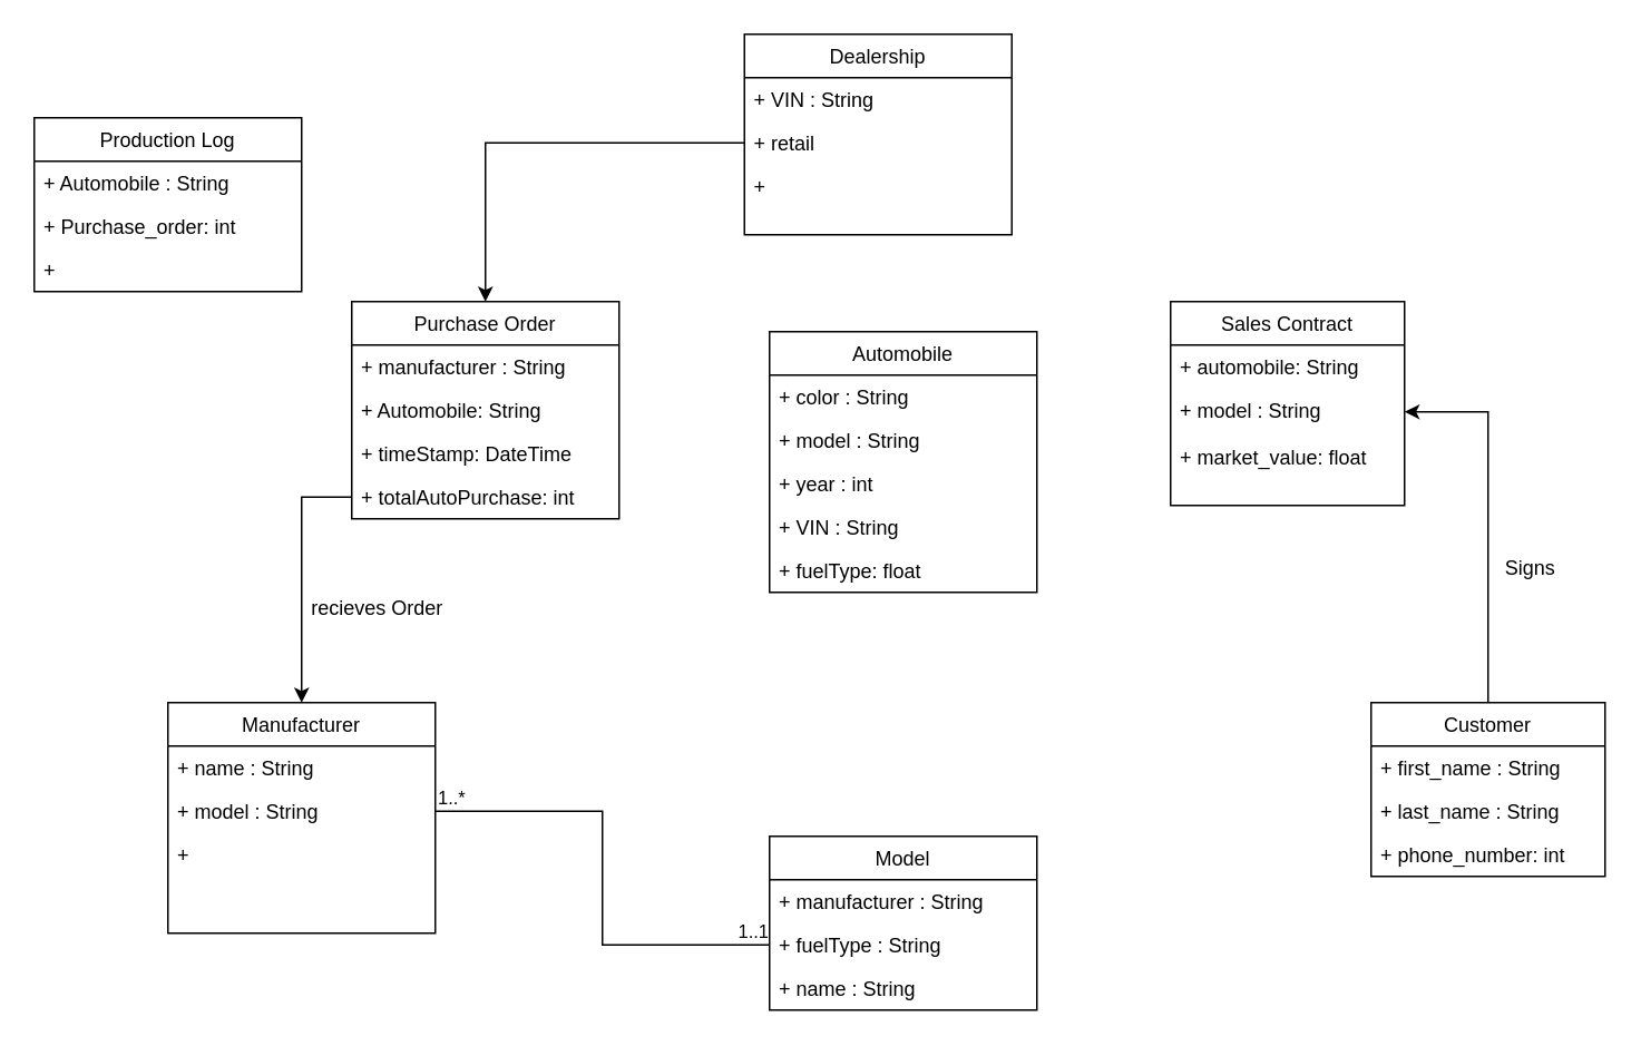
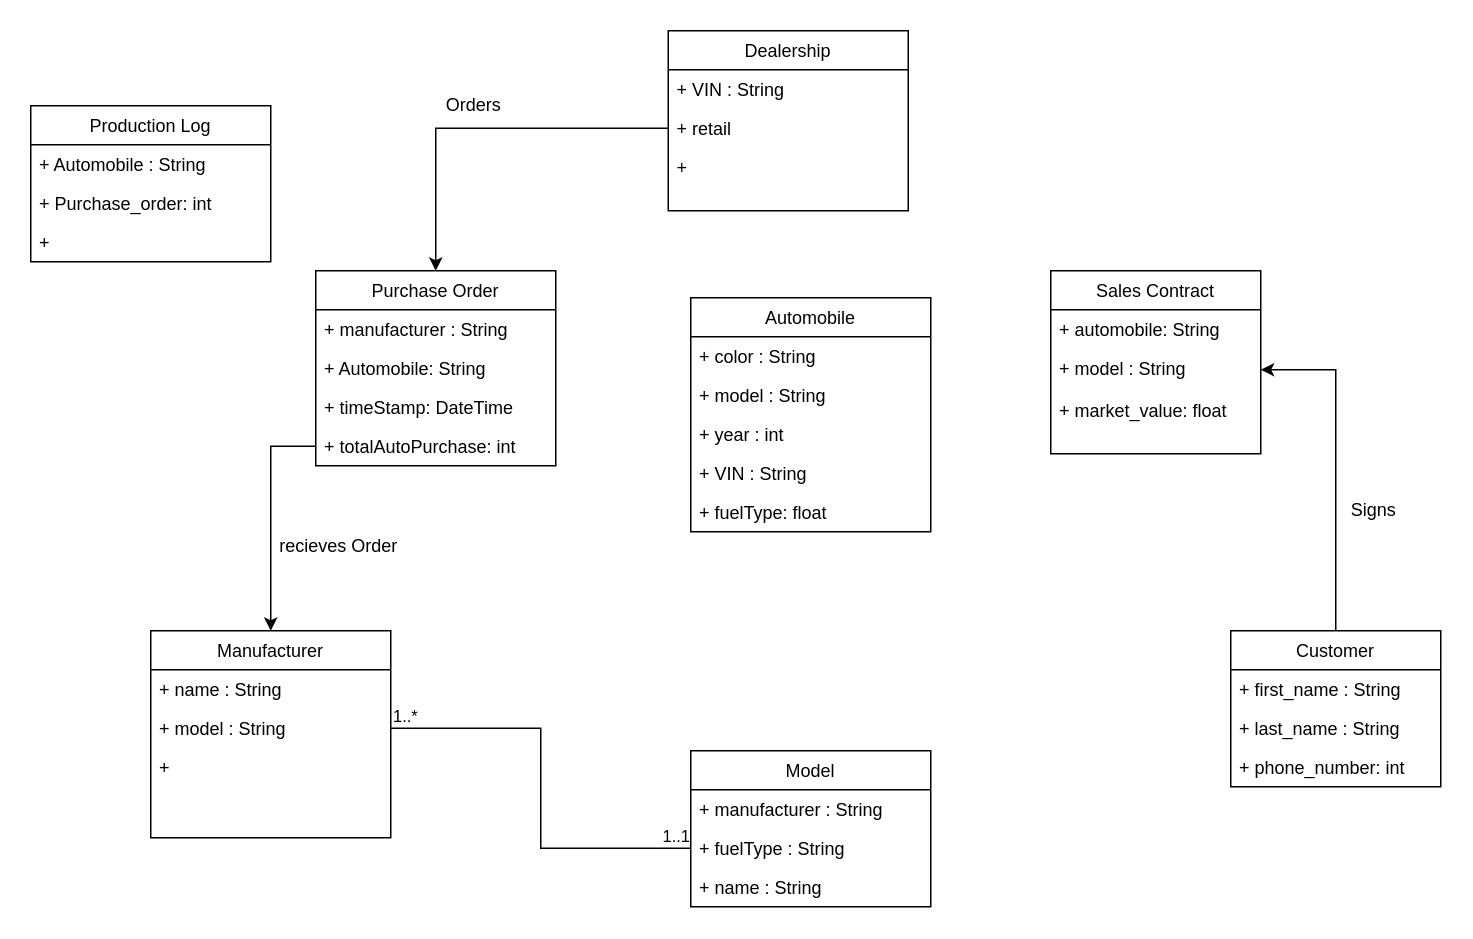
  <mxCell id="0" />
  <mxCell id="1" parent="0" />
  <mxCell id="2" value="Manufacturer" style="swimlane;fontStyle=0;align=center;verticalAlign=top;childLayout=stackLayout;horizontal=1;startSize=26;horizontalStack=0;resizeParent=1;resizeLast=0;collapsible=1;marginBottom=0;rounded=0;shadow=0;strokeWidth=1;" parent="1" vertex="1"><mxGeometry x="100" y="420" width="160" height="138" as="geometry"><mxRectangle x="230" y="140" width="160" height="26" as="alternateBounds" /></mxGeometry></mxCell>
  <mxCell id="3" value="+ name : String " style="text;align=left;verticalAlign=top;spacingLeft=4;spacingRight=4;overflow=hidden;rotatable=0;points=[[0,0.5],[1,0.5]];portConstraint=eastwest;" parent="2" vertex="1"><mxGeometry y="26" width="160" height="26" as="geometry" /></mxCell>
  <mxCell id="4" value="+ model : String" style="text;align=left;verticalAlign=top;spacingLeft=4;spacingRight=4;overflow=hidden;rotatable=0;points=[[0,0.5],[1,0.5]];portConstraint=eastwest;rounded=0;shadow=0;html=0;" parent="2" vertex="1"><mxGeometry y="52" width="160" height="26" as="geometry" /></mxCell>
  <mxCell id="5" value="+ " style="text;align=left;verticalAlign=top;spacingLeft=4;spacingRight=4;overflow=hidden;rotatable=0;points=[[0,0.5],[1,0.5]];portConstraint=eastwest;rounded=0;shadow=0;html=0;" parent="2" vertex="1"><mxGeometry y="78" width="160" height="26" as="geometry" /></mxCell>
  <mxCell id="6" value="Purchase Order" style="swimlane;fontStyle=0;align=center;verticalAlign=top;childLayout=stackLayout;horizontal=1;startSize=26;horizontalStack=0;resizeParent=1;resizeLast=0;collapsible=1;marginBottom=0;rounded=0;shadow=0;strokeWidth=1;" parent="1" vertex="1"><mxGeometry x="210" y="180" width="160" height="130" as="geometry"><mxRectangle x="130" y="380" width="160" height="26" as="alternateBounds" /></mxGeometry></mxCell>
  <mxCell id="7" value="+ manufacturer : String" style="text;align=left;verticalAlign=top;spacingLeft=4;spacingRight=4;overflow=hidden;rotatable=0;points=[[0,0.5],[1,0.5]];portConstraint=eastwest;" parent="6" vertex="1"><mxGeometry y="26" width="160" height="26" as="geometry" /></mxCell>
  <mxCell id="8" value="+ Automobile: String" style="text;align=left;verticalAlign=top;spacingLeft=4;spacingRight=4;overflow=hidden;rotatable=0;points=[[0,0.5],[1,0.5]];portConstraint=eastwest;rounded=0;shadow=0;html=0;" parent="6" vertex="1"><mxGeometry y="52" width="160" height="26" as="geometry" /></mxCell>
  <mxCell id="9" value="+ timeStamp: DateTime" style="text;align=left;verticalAlign=top;spacingLeft=4;spacingRight=4;overflow=hidden;rotatable=0;points=[[0,0.5],[1,0.5]];portConstraint=eastwest;rounded=0;shadow=0;html=0;" vertex="1" parent="6"><mxGeometry y="78" width="160" height="26" as="geometry" /></mxCell>
  <mxCell id="10" value="+ totalAutoPurchase: int" style="text;align=left;verticalAlign=top;spacingLeft=4;spacingRight=4;overflow=hidden;rotatable=0;points=[[0,0.5],[1,0.5]];portConstraint=eastwest;rounded=0;shadow=0;html=0;" vertex="1" parent="6"><mxGeometry y="104" width="160" height="26" as="geometry" /></mxCell>
  <mxCell id="11" value="Automobile" style="swimlane;fontStyle=0;align=center;verticalAlign=top;childLayout=stackLayout;horizontal=1;startSize=26;horizontalStack=0;resizeParent=1;resizeLast=0;collapsible=1;marginBottom=0;rounded=0;shadow=0;strokeWidth=1;" parent="1" vertex="1"><mxGeometry x="460" y="198" width="160" height="156" as="geometry"><mxRectangle x="340" y="380" width="170" height="26" as="alternateBounds" /></mxGeometry></mxCell>
  <mxCell id="12" value="+ color : String" style="text;strokeColor=none;fillColor=none;align=left;verticalAlign=top;spacingLeft=4;spacingRight=4;overflow=hidden;rotatable=0;points=[[0,0.5],[1,0.5]];portConstraint=eastwest;" vertex="1" parent="11"><mxGeometry y="26" width="160" height="26" as="geometry" /></mxCell>
  <mxCell id="13" value="+ model : String" style="text;align=left;verticalAlign=top;spacingLeft=4;spacingRight=4;overflow=hidden;rotatable=0;points=[[0,0.5],[1,0.5]];portConstraint=eastwest;rounded=0;shadow=0;html=0;" vertex="1" parent="11"><mxGeometry y="52" width="160" height="26" as="geometry" /></mxCell>
  <mxCell id="14" value="+ year : int" style="text;strokeColor=none;fillColor=none;align=left;verticalAlign=top;spacingLeft=4;spacingRight=4;overflow=hidden;rotatable=0;points=[[0,0.5],[1,0.5]];portConstraint=eastwest;" vertex="1" parent="11"><mxGeometry y="78" width="160" height="26" as="geometry" /></mxCell>
  <mxCell id="15" value="+ VIN : String" style="text;strokeColor=none;fillColor=none;align=left;verticalAlign=top;spacingLeft=4;spacingRight=4;overflow=hidden;rotatable=0;points=[[0,0.5],[1,0.5]];portConstraint=eastwest;" vertex="1" parent="11"><mxGeometry y="104" width="160" height="26" as="geometry" /></mxCell>
  <mxCell id="16" value="+ fuelType: float" style="text;strokeColor=none;fillColor=none;align=left;verticalAlign=top;spacingLeft=4;spacingRight=4;overflow=hidden;rotatable=0;points=[[0,0.5],[1,0.5]];portConstraint=eastwest;" vertex="1" parent="11"><mxGeometry y="130" width="160" height="26" as="geometry" /></mxCell>
  <mxCell id="17" value="Dealership" style="swimlane;fontStyle=0;align=center;verticalAlign=top;childLayout=stackLayout;horizontal=1;startSize=26;horizontalStack=0;resizeParent=1;resizeLast=0;collapsible=1;marginBottom=0;rounded=0;shadow=0;strokeWidth=1;" parent="1" vertex="1"><mxGeometry x="445" y="20" width="160" height="120" as="geometry"><mxRectangle x="550" y="140" width="160" height="26" as="alternateBounds" /></mxGeometry></mxCell>
  <mxCell id="18" value="+ VIN : String&#10;" style="text;align=left;verticalAlign=top;spacingLeft=4;spacingRight=4;overflow=hidden;rotatable=0;points=[[0,0.5],[1,0.5]];portConstraint=eastwest;rounded=0;shadow=0;html=0;" parent="17" vertex="1"><mxGeometry y="26" width="160" height="26" as="geometry" /></mxCell>
  <mxCell id="19" value="+ retail" style="text;align=left;verticalAlign=top;spacingLeft=4;spacingRight=4;overflow=hidden;rotatable=0;points=[[0,0.5],[1,0.5]];portConstraint=eastwest;rounded=0;shadow=0;html=0;" parent="17" vertex="1"><mxGeometry y="52" width="160" height="26" as="geometry" /></mxCell>
  <mxCell id="20" value="+" style="text;align=left;verticalAlign=top;spacingLeft=4;spacingRight=4;overflow=hidden;rotatable=0;points=[[0,0.5],[1,0.5]];portConstraint=eastwest;rounded=0;shadow=0;html=0;" parent="17" vertex="1"><mxGeometry y="78" width="160" height="26" as="geometry" /></mxCell>
  <mxCell id="21" style="edgeStyle=none;rounded=0;orthogonalLoop=1;jettySize=auto;html=1;exitX=0.5;exitY=0;exitDx=0;exitDy=0;entryX=1;entryY=0.5;entryDx=0;entryDy=0;" edge="1" parent="1" source="22" target="36"><mxGeometry relative="1" as="geometry"><Array as="points"><mxPoint x="890" y="246" /></Array></mxGeometry></mxCell>
  <mxCell id="22" value="Customer" style="swimlane;fontStyle=0;childLayout=stackLayout;horizontal=1;startSize=26;fillColor=none;horizontalStack=0;resizeParent=1;resizeParentMax=0;resizeLast=0;collapsible=1;marginBottom=0;" vertex="1" parent="1"><mxGeometry x="820" y="420" width="140" height="104" as="geometry" /></mxCell>
  <mxCell id="23" value="+ first_name : String" style="text;strokeColor=none;fillColor=none;align=left;verticalAlign=top;spacingLeft=4;spacingRight=4;overflow=hidden;rotatable=0;points=[[0,0.5],[1,0.5]];portConstraint=eastwest;" vertex="1" parent="22"><mxGeometry y="26" width="140" height="26" as="geometry" /></mxCell>
  <mxCell id="24" value="+ last_name : String" style="text;strokeColor=none;fillColor=none;align=left;verticalAlign=top;spacingLeft=4;spacingRight=4;overflow=hidden;rotatable=0;points=[[0,0.5],[1,0.5]];portConstraint=eastwest;" vertex="1" parent="22"><mxGeometry y="52" width="140" height="26" as="geometry" /></mxCell>
  <mxCell id="25" value="+ phone_number: int" style="text;strokeColor=none;fillColor=none;align=left;verticalAlign=top;spacingLeft=4;spacingRight=4;overflow=hidden;rotatable=0;points=[[0,0.5],[1,0.5]];portConstraint=eastwest;" vertex="1" parent="22"><mxGeometry y="78" width="140" height="26" as="geometry" /></mxCell>
  <mxCell id="26" value="Model" style="swimlane;fontStyle=0;childLayout=stackLayout;horizontal=1;startSize=26;fillColor=none;horizontalStack=0;resizeParent=1;resizeParentMax=0;resizeLast=0;collapsible=1;marginBottom=0;" vertex="1" parent="1"><mxGeometry x="460" y="500" width="160" height="104" as="geometry" /></mxCell>
  <mxCell id="27" value="+ manufacturer : String" style="text;strokeColor=none;fillColor=none;align=left;verticalAlign=top;spacingLeft=4;spacingRight=4;overflow=hidden;rotatable=0;points=[[0,0.5],[1,0.5]];portConstraint=eastwest;" vertex="1" parent="26"><mxGeometry y="26" width="160" height="26" as="geometry" /></mxCell>
  <mxCell id="28" value="+ fuelType : String" style="text;strokeColor=none;fillColor=none;align=left;verticalAlign=top;spacingLeft=4;spacingRight=4;overflow=hidden;rotatable=0;points=[[0,0.5],[1,0.5]];portConstraint=eastwest;" vertex="1" parent="26"><mxGeometry y="52" width="160" height="26" as="geometry" /></mxCell>
  <mxCell id="29" value="+ name : String" style="text;strokeColor=none;fillColor=none;align=left;verticalAlign=top;spacingLeft=4;spacingRight=4;overflow=hidden;rotatable=0;points=[[0,0.5],[1,0.5]];portConstraint=eastwest;" vertex="1" parent="26"><mxGeometry y="78" width="160" height="26" as="geometry" /></mxCell>
  <mxCell id="30" value="Production Log" style="swimlane;fontStyle=0;childLayout=stackLayout;horizontal=1;startSize=26;fillColor=none;horizontalStack=0;resizeParent=1;resizeParentMax=0;resizeLast=0;collapsible=1;marginBottom=0;" vertex="1" parent="1"><mxGeometry x="20" y="70" width="160" height="104" as="geometry" /></mxCell>
  <mxCell id="31" value="+ Automobile : String" style="text;strokeColor=none;fillColor=none;align=left;verticalAlign=top;spacingLeft=4;spacingRight=4;overflow=hidden;rotatable=0;points=[[0,0.5],[1,0.5]];portConstraint=eastwest;" vertex="1" parent="30"><mxGeometry y="26" width="160" height="26" as="geometry" /></mxCell>
  <mxCell id="32" value="+ Purchase_order: int" style="text;strokeColor=none;fillColor=none;align=left;verticalAlign=top;spacingLeft=4;spacingRight=4;overflow=hidden;rotatable=0;points=[[0,0.5],[1,0.5]];portConstraint=eastwest;" vertex="1" parent="30"><mxGeometry y="52" width="160" height="26" as="geometry" /></mxCell>
  <mxCell id="33" value="+ " style="text;strokeColor=none;fillColor=none;align=left;verticalAlign=top;spacingLeft=4;spacingRight=4;overflow=hidden;rotatable=0;points=[[0,0.5],[1,0.5]];portConstraint=eastwest;" vertex="1" parent="30"><mxGeometry y="78" width="160" height="26" as="geometry" /></mxCell>
  <mxCell id="34" value="Sales Contract" style="swimlane;fontStyle=0;childLayout=stackLayout;horizontal=1;startSize=26;fillColor=none;horizontalStack=0;resizeParent=1;resizeParentMax=0;resizeLast=0;collapsible=1;marginBottom=0;" vertex="1" parent="1"><mxGeometry x="700" y="180" width="140" height="122" as="geometry"><mxRectangle x="760" y="200" width="110" height="26" as="alternateBounds" /></mxGeometry></mxCell>
  <mxCell id="35" value="+ automobile: String" style="text;strokeColor=none;fillColor=none;align=left;verticalAlign=top;spacingLeft=4;spacingRight=4;overflow=hidden;rotatable=0;points=[[0,0.5],[1,0.5]];portConstraint=eastwest;" vertex="1" parent="34"><mxGeometry y="26" width="140" height="26" as="geometry" /></mxCell>
  <mxCell id="36" value="+ model : String" style="text;strokeColor=none;fillColor=none;align=left;verticalAlign=top;spacingLeft=4;spacingRight=4;overflow=hidden;rotatable=0;points=[[0,0.5],[1,0.5]];portConstraint=eastwest;" vertex="1" parent="34"><mxGeometry y="52" width="140" height="28" as="geometry" /></mxCell>
  <mxCell id="37" value="+ market_value: float" style="text;strokeColor=none;fillColor=none;align=left;verticalAlign=top;spacingLeft=4;spacingRight=4;overflow=hidden;rotatable=0;points=[[0,0.5],[1,0.5]];portConstraint=eastwest;" vertex="1" parent="34"><mxGeometry y="80" width="140" height="42" as="geometry" /></mxCell>
  <mxCell id="38" value="" style="endArrow=none;html=1;edgeStyle=orthogonalEdgeStyle;rounded=0;exitX=1;exitY=0.5;exitDx=0;exitDy=0;entryX=0;entryY=0.5;entryDx=0;entryDy=0;" edge="1" parent="1" source="4" target="28"><mxGeometry relative="1" as="geometry"><mxPoint x="350" y="380" as="sourcePoint" /><mxPoint x="510" y="380" as="targetPoint" /></mxGeometry></mxCell>
  <mxCell id="39" value="1..*" style="edgeLabel;resizable=0;html=1;align=left;verticalAlign=bottom;" connectable="0" vertex="1" parent="38"><mxGeometry x="-1" relative="1" as="geometry" /></mxCell>
  <mxCell id="40" value="1..1" style="edgeLabel;resizable=0;html=1;align=right;verticalAlign=bottom;" connectable="0" vertex="1" parent="38"><mxGeometry x="1" relative="1" as="geometry" /></mxCell>
  <mxCell id="41" style="edgeStyle=none;rounded=0;orthogonalLoop=1;jettySize=auto;html=1;exitX=0;exitY=0.5;exitDx=0;exitDy=0;entryX=0.5;entryY=0;entryDx=0;entryDy=0;" edge="1" parent="1" source="19" target="6"><mxGeometry relative="1" as="geometry"><Array as="points"><mxPoint x="290" y="85" /></Array></mxGeometry></mxCell>
+ <mxCell id="42" value="Orders" style="text;html=1;align=center;verticalAlign=middle;resizable=0;points=[];autosize=1;strokeColor=none;fillColor=none;" vertex="1" parent="1"><mxGeometry x="290" y="60" width="50" height="20" as="geometry" /></mxCell>
  <mxCell id="43" style="edgeStyle=none;rounded=0;orthogonalLoop=1;jettySize=auto;html=1;exitX=0;exitY=0.5;exitDx=0;exitDy=0;entryX=0.5;entryY=0;entryDx=0;entryDy=0;" edge="1" parent="1" source="10" target="2"><mxGeometry relative="1" as="geometry"><Array as="points"><mxPoint x="180" y="297" /></Array></mxGeometry></mxCell>
  <mxCell id="44" value="recieves Order" style="text;html=1;align=center;verticalAlign=middle;resizable=0;points=[];autosize=1;strokeColor=none;fillColor=none;" vertex="1" parent="1"><mxGeometry x="180" y="354" width="90" height="20" as="geometry" /></mxCell>
  <mxCell id="45" value="Signs" style="text;html=1;align=center;verticalAlign=middle;resizable=0;points=[];autosize=1;strokeColor=none;fillColor=none;" vertex="1" parent="1"><mxGeometry x="890" y="330" width="50" height="20" as="geometry" /></mxCell>
